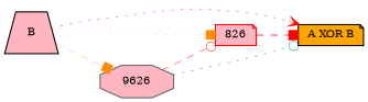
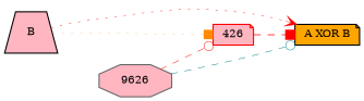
  digraph {
    rankdir=LR
    node [color=black fillcolor=lightpink fontsize=9 shape=note style=filled]
    edge [arrowhead=box color=red style=dashed]
    "A XOR B" [fillcolor=orange height=0.2 width=0.2]
-   426 [color=red height=0.2 width=0.2 label=826]
+   426 [color=red height=0.2 width=0.2]
    n3 [color=gray40 height=0.2 label=9626 shape=octagon width=0.2]
    B [height=0.2 shape=trapezium width=0.2]
    426 -> "A XOR B" [penwidth=0.7025953854071494]
-   n3 -> "A XOR B" [arrowhead=odot color=teal penwidth=0.43865127022990436 style=dotted]
+   n3 -> "A XOR B" [arrowhead=odot color=teal penwidth=0.43865127022990436]
    n3 -> 426 [arrowhead=odot penwidth=0.42899738108481655]
    B -> "A XOR B" [arrowhead=vee penwidth=0.3559189299126443 style=dotted]
    B -> 426 [color=darkorange penwidth=0.18935881669481716 style=dotted]
-   B -> n3 [color=darkorange penwidth=0.2613480863327199]
  }
